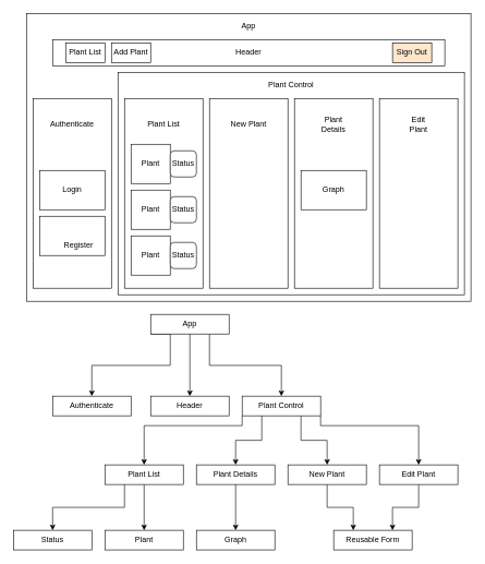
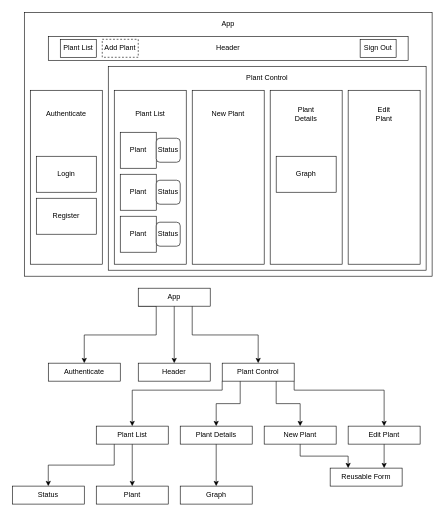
  <mxCell id="0" />
  <mxCell id="1" parent="0" />
  <mxCell id="2" value="" style="rounded=0;whiteSpace=wrap;html=1;" vertex="1" parent="1"><mxGeometry x="40" width="680" height="440" as="geometry" y="20" /></mxCell>
  <mxCell id="3" value="" style="rounded=0;whiteSpace=wrap;html=1;" vertex="1" parent="1"><mxGeometry x="180" y="110" width="530" height="340" as="geometry" /></mxCell>
  <mxCell id="4" value="" style="rounded=0;whiteSpace=wrap;html=1;" vertex="1" parent="1"><mxGeometry x="50" y="150" width="120" height="290" as="geometry" /></mxCell>
  <mxCell id="5" style="edgeStyle=orthogonalEdgeStyle;rounded=0;orthogonalLoop=1;jettySize=auto;html=1;exitX=0;exitY=1;exitDx=0;exitDy=0;entryX=0.5;entryY=0;entryDx=0;entryDy=0;" edge="1" parent="1" source="8" target="9"><mxGeometry relative="1" as="geometry"><Array as="points"><mxPoint x="260" y="510" /><mxPoint x="260" y="558" /><mxPoint x="140" y="558" /></Array></mxGeometry></mxCell>
  <mxCell id="6" style="edgeStyle=orthogonalEdgeStyle;rounded=0;orthogonalLoop=1;jettySize=auto;html=1;exitX=0.75;exitY=1;exitDx=0;exitDy=0;entryX=0.5;entryY=0;entryDx=0;entryDy=0;" edge="1" parent="1" source="8" target="45"><mxGeometry relative="1" as="geometry"><Array as="points"><mxPoint x="320" y="558" /><mxPoint x="430" y="558" /></Array></mxGeometry></mxCell>
  <mxCell id="7" style="edgeStyle=orthogonalEdgeStyle;rounded=0;orthogonalLoop=1;jettySize=auto;html=1;entryX=0.5;entryY=0;entryDx=0;entryDy=0;" edge="1" parent="1" source="8" target="52"><mxGeometry relative="1" as="geometry" /></mxCell>
  <mxCell id="8" value="App" style="rounded=0;whiteSpace=wrap;html=1;" vertex="1" parent="1"><mxGeometry x="230" y="480" width="120" height="30" as="geometry" /></mxCell>
  <mxCell id="9" value="Authenticate" style="rounded=0;whiteSpace=wrap;html=1;" vertex="1" parent="1"><mxGeometry x="80" y="605" width="120" height="30" as="geometry" /></mxCell>
  <mxCell id="10" value="App" style="text;html=1;strokeColor=none;fillColor=none;align=center;verticalAlign=middle;whiteSpace=wrap;rounded=0;rotation=0;" vertex="1" parent="1"><mxGeometry x="360" y="30" width="40" height="20" as="geometry" /></mxCell>
  <mxCell id="11" value="" style="rounded=0;whiteSpace=wrap;html=1;" vertex="1" parent="1"><mxGeometry x="60" y="260" width="100" height="60" as="geometry" /></mxCell>
  <mxCell id="12" value="Login" style="text;html=1;strokeColor=none;fillColor=none;align=center;verticalAlign=middle;whiteSpace=wrap;rounded=0;" vertex="1" parent="1"><mxGeometry x="90" y="280" width="40" height="20" as="geometry" /></mxCell>
  <mxCell id="13" value="" style="rounded=0;whiteSpace=wrap;html=1;" vertex="1" parent="1"><mxGeometry x="60" y="330" width="100" height="60" as="geometry" /></mxCell>
- <mxCell id="14" value="Register" style="text;html=1;strokeColor=none;fillColor=none;align=center;verticalAlign=middle;whiteSpace=wrap;rounded=0;" vertex="1" parent="1"><mxGeometry x="100" y="365" width="40" height="20" as="geometry" /></mxCell>
+ <mxCell id="14" value="Register" style="text;html=1;strokeColor=none;fillColor=none;align=center;verticalAlign=middle;whiteSpace=wrap;rounded=0;" vertex="1" parent="1"><mxGeometry x="90" y="350" width="40" height="20" as="geometry" /></mxCell>
  <mxCell id="15" value="Authenticate" style="text;html=1;strokeColor=none;fillColor=none;align=center;verticalAlign=middle;whiteSpace=wrap;rounded=0;" vertex="1" parent="1"><mxGeometry x="90" y="180" width="40" height="20" as="geometry" /></mxCell>
  <mxCell id="16" style="edgeStyle=orthogonalEdgeStyle;rounded=0;orthogonalLoop=1;jettySize=auto;html=1;exitX=0.5;exitY=1;exitDx=0;exitDy=0;entryX=0.25;entryY=0;entryDx=0;entryDy=0;" edge="1" parent="1" source="17" target="46"><mxGeometry relative="1" as="geometry"><mxPoint x="540" y="800" as="targetPoint" /></mxGeometry></mxCell>
  <mxCell id="17" value="New Plant" style="rounded=0;whiteSpace=wrap;html=1;" vertex="1" parent="1"><mxGeometry x="440" y="710" width="120" height="30" as="geometry" /></mxCell>
  <mxCell id="18" style="edgeStyle=orthogonalEdgeStyle;rounded=0;orthogonalLoop=1;jettySize=auto;html=1;exitX=0.5;exitY=1;exitDx=0;exitDy=0;entryX=0.5;entryY=0;entryDx=0;entryDy=0;" edge="1" parent="1" source="19" target="47"><mxGeometry relative="1" as="geometry" /></mxCell>
  <mxCell id="19" value="Plant Details" style="rounded=0;whiteSpace=wrap;html=1;" vertex="1" parent="1"><mxGeometry x="300" y="710" width="120" height="30" as="geometry" /></mxCell>
  <mxCell id="20" style="edgeStyle=orthogonalEdgeStyle;rounded=0;orthogonalLoop=1;jettySize=auto;html=1;exitX=0.5;exitY=1;exitDx=0;exitDy=0;entryX=0.5;entryY=0;entryDx=0;entryDy=0;" edge="1" parent="1" source="22" target="23"><mxGeometry relative="1" as="geometry" /></mxCell>
  <mxCell id="21" style="edgeStyle=orthogonalEdgeStyle;rounded=0;orthogonalLoop=1;jettySize=auto;html=1;exitX=0.25;exitY=1;exitDx=0;exitDy=0;entryX=0.5;entryY=0;entryDx=0;entryDy=0;" edge="1" parent="1" source="22" target="48"><mxGeometry relative="1" as="geometry" /></mxCell>
  <mxCell id="22" value="Plant List" style="rounded=0;whiteSpace=wrap;html=1;" vertex="1" parent="1"><mxGeometry x="160" y="710" width="120" height="30" as="geometry" /></mxCell>
  <mxCell id="23" value="Plant" style="rounded=0;whiteSpace=wrap;html=1;" vertex="1" parent="1"><mxGeometry x="160" y="810" width="120" height="30" as="geometry" /></mxCell>
  <mxCell id="24" value="Header" style="rounded=0;whiteSpace=wrap;html=1;" vertex="1" parent="1"><mxGeometry x="80" y="60" width="600" height="40" as="geometry" /></mxCell>
  <mxCell id="25" value="Plant List" style="rounded=0;whiteSpace=wrap;html=1;" vertex="1" parent="1"><mxGeometry x="100" y="65" width="60" height="30" as="geometry" /></mxCell>
- <mxCell id="26" value="Sign Out" style="rounded=0;whiteSpace=wrap;html=1;fillColor=#ffe6cc;" vertex="1" parent="1"><mxGeometry x="600" y="65" width="60" height="30" as="geometry" /></mxCell>
+ <mxCell id="26" value="Sign Out" style="rounded=0;whiteSpace=wrap;html=1;" vertex="1" parent="1"><mxGeometry x="600" y="65" width="60" height="30" as="geometry" /></mxCell>
  <mxCell id="27" value="" style="rounded=0;whiteSpace=wrap;html=1;" vertex="1" parent="1"><mxGeometry x="190" y="150" width="120" height="290" as="geometry" /></mxCell>
  <mxCell id="28" value="Plant List" style="text;html=1;strokeColor=none;fillColor=none;align=center;verticalAlign=middle;whiteSpace=wrap;rounded=0;" vertex="1" parent="1"><mxGeometry x="220" y="180" width="60" height="20" as="geometry" /></mxCell>
  <mxCell id="29" value="" style="rounded=0;whiteSpace=wrap;html=1;" vertex="1" parent="1"><mxGeometry x="320" y="150" width="120" height="290" as="geometry" /></mxCell>
  <mxCell id="30" value="New Plant" style="text;html=1;strokeColor=none;fillColor=none;align=center;verticalAlign=middle;whiteSpace=wrap;rounded=0;" vertex="1" parent="1"><mxGeometry x="345" y="180" width="70" height="20" as="geometry" /></mxCell>
  <mxCell id="31" value="" style="rounded=0;whiteSpace=wrap;html=1;" vertex="1" parent="1"><mxGeometry x="450" y="150" width="120" height="290" as="geometry" /></mxCell>
  <mxCell id="32" value="Plant Details" style="text;html=1;strokeColor=none;fillColor=none;align=center;verticalAlign=middle;whiteSpace=wrap;rounded=0;" vertex="1" parent="1"><mxGeometry x="490" y="180" width="40" height="20" as="geometry" /></mxCell>
- <mxCell id="33" value="Add Plant" style="rounded=0;whiteSpace=wrap;html=1;" vertex="1" parent="1"><mxGeometry x="170" y="65" width="60" height="30" as="geometry" /></mxCell>
+ <mxCell id="33" value="Add Plant" style="rounded=0;whiteSpace=wrap;html=1;dashed=1;" vertex="1" parent="1"><mxGeometry x="170" y="65" width="60" height="30" as="geometry" /></mxCell>
  <mxCell id="34" value="" style="rounded=0;whiteSpace=wrap;html=1;" vertex="1" parent="1"><mxGeometry x="200" y="290" width="60" height="60" as="geometry" /></mxCell>
  <mxCell id="35" value="Plant" style="text;html=1;strokeColor=none;fillColor=none;align=center;verticalAlign=middle;whiteSpace=wrap;rounded=0;" vertex="1" parent="1"><mxGeometry x="210" y="310" width="40" height="20" as="geometry" /></mxCell>
  <mxCell id="36" value="Status" style="rounded=1;whiteSpace=wrap;html=1;" vertex="1" parent="1"><mxGeometry x="260" y="300" width="40" height="40" as="geometry" /></mxCell>
  <mxCell id="37" value="" style="rounded=0;whiteSpace=wrap;html=1;" vertex="1" parent="1"><mxGeometry x="580" y="150" width="120" height="290" as="geometry" /></mxCell>
  <mxCell id="38" value="Edit Plant" style="text;html=1;strokeColor=none;fillColor=none;align=center;verticalAlign=middle;whiteSpace=wrap;rounded=0;" vertex="1" parent="1"><mxGeometry x="620" y="180" width="40" height="20" as="geometry" /></mxCell>
  <mxCell id="39" style="edgeStyle=orthogonalEdgeStyle;rounded=0;orthogonalLoop=1;jettySize=auto;html=1;exitX=0.5;exitY=1;exitDx=0;exitDy=0;entryX=0.75;entryY=0;entryDx=0;entryDy=0;entryPerimeter=0;" edge="1" parent="1" source="40" target="46"><mxGeometry relative="1" as="geometry"><mxPoint x="600" y="810" as="targetPoint" /></mxGeometry></mxCell>
  <mxCell id="40" value="Edit Plant" style="rounded=0;whiteSpace=wrap;html=1;" vertex="1" parent="1"><mxGeometry x="580" y="710" width="120" height="30" as="geometry" /></mxCell>
  <mxCell id="41" style="edgeStyle=orthogonalEdgeStyle;rounded=0;orthogonalLoop=1;jettySize=auto;html=1;exitX=1;exitY=1;exitDx=0;exitDy=0;entryX=0.5;entryY=0;entryDx=0;entryDy=0;" edge="1" parent="1" source="45" target="40"><mxGeometry relative="1" as="geometry"><Array as="points"><mxPoint x="490" y="650" /><mxPoint x="640" y="650" /></Array></mxGeometry></mxCell>
  <mxCell id="42" style="edgeStyle=orthogonalEdgeStyle;rounded=0;orthogonalLoop=1;jettySize=auto;html=1;exitX=0.75;exitY=1;exitDx=0;exitDy=0;entryX=0.5;entryY=0;entryDx=0;entryDy=0;" edge="1" parent="1" source="45" target="17"><mxGeometry relative="1" as="geometry" /></mxCell>
  <mxCell id="43" style="edgeStyle=orthogonalEdgeStyle;rounded=0;orthogonalLoop=1;jettySize=auto;html=1;exitX=0.25;exitY=1;exitDx=0;exitDy=0;" edge="1" parent="1" source="45" target="19"><mxGeometry relative="1" as="geometry" /></mxCell>
  <mxCell id="44" style="edgeStyle=orthogonalEdgeStyle;rounded=0;orthogonalLoop=1;jettySize=auto;html=1;exitX=0;exitY=1;exitDx=0;exitDy=0;" edge="1" parent="1" source="45" target="22"><mxGeometry relative="1" as="geometry"><Array as="points"><mxPoint x="370" y="650" /><mxPoint x="220" y="650" /></Array></mxGeometry></mxCell>
  <mxCell id="45" value="Plant Control" style="rounded=0;whiteSpace=wrap;html=1;" vertex="1" parent="1"><mxGeometry x="370" y="605" width="120" height="30" as="geometry" /></mxCell>
- <mxCell id="46" value="Reusable Form" style="rounded=0;whiteSpace=wrap;html=1;" vertex="1" parent="1"><mxGeometry x="510" y="810" width="120" height="30" as="geometry" /></mxCell>
+ <mxCell id="46" value="Reusable Form" style="rounded=0;whiteSpace=wrap;html=1;" vertex="1" parent="1"><mxGeometry x="550" y="780" width="120" height="30" as="geometry" /></mxCell>
  <mxCell id="47" value="Graph" style="rounded=0;whiteSpace=wrap;html=1;" vertex="1" parent="1"><mxGeometry x="300" y="810" width="120" height="30" as="geometry" /></mxCell>
  <mxCell id="48" value="Status" style="rounded=0;whiteSpace=wrap;html=1;" vertex="1" parent="1"><mxGeometry x="20" y="810" width="120" height="30" as="geometry" /></mxCell>
  <mxCell id="49" value="" style="rounded=0;whiteSpace=wrap;html=1;" vertex="1" parent="1"><mxGeometry x="460" y="260" width="100" height="60" as="geometry" /></mxCell>
  <mxCell id="50" value="Graph" style="text;html=1;strokeColor=none;fillColor=none;align=center;verticalAlign=middle;whiteSpace=wrap;rounded=0;" vertex="1" parent="1"><mxGeometry x="490" y="280" width="40" height="20" as="geometry" /></mxCell>
  <mxCell id="51" value="Plant Control" style="text;html=1;strokeColor=none;fillColor=none;align=center;verticalAlign=middle;whiteSpace=wrap;rounded=0;" vertex="1" parent="1"><mxGeometry x="400" y="120" width="90" height="20" as="geometry" /></mxCell>
  <mxCell id="52" value="Header" style="rounded=0;whiteSpace=wrap;html=1;" vertex="1" parent="1"><mxGeometry x="230" y="605" width="120" height="30" as="geometry" /></mxCell>
  <mxCell id="53" value="" style="rounded=0;whiteSpace=wrap;html=1;" vertex="1" parent="1"><mxGeometry x="200" y="220" width="60" height="60" as="geometry" /></mxCell>
  <mxCell id="54" value="Plant" style="text;html=1;strokeColor=none;fillColor=none;align=center;verticalAlign=middle;whiteSpace=wrap;rounded=0;" vertex="1" parent="1"><mxGeometry x="210" y="240" width="40" height="20" as="geometry" /></mxCell>
  <mxCell id="55" value="Status" style="rounded=1;whiteSpace=wrap;html=1;" vertex="1" parent="1"><mxGeometry x="260" y="230" width="40" height="40" as="geometry" /></mxCell>
  <mxCell id="56" value="" style="rounded=0;whiteSpace=wrap;html=1;" vertex="1" parent="1"><mxGeometry x="200" y="360" width="60" height="60" as="geometry" /></mxCell>
  <mxCell id="57" value="Plant" style="text;html=1;strokeColor=none;fillColor=none;align=center;verticalAlign=middle;whiteSpace=wrap;rounded=0;" vertex="1" parent="1"><mxGeometry x="210" y="380" width="40" height="20" as="geometry" /></mxCell>
  <mxCell id="58" value="Status" style="rounded=1;whiteSpace=wrap;html=1;" vertex="1" parent="1"><mxGeometry x="260" y="370" width="40" height="40" as="geometry" /></mxCell>
